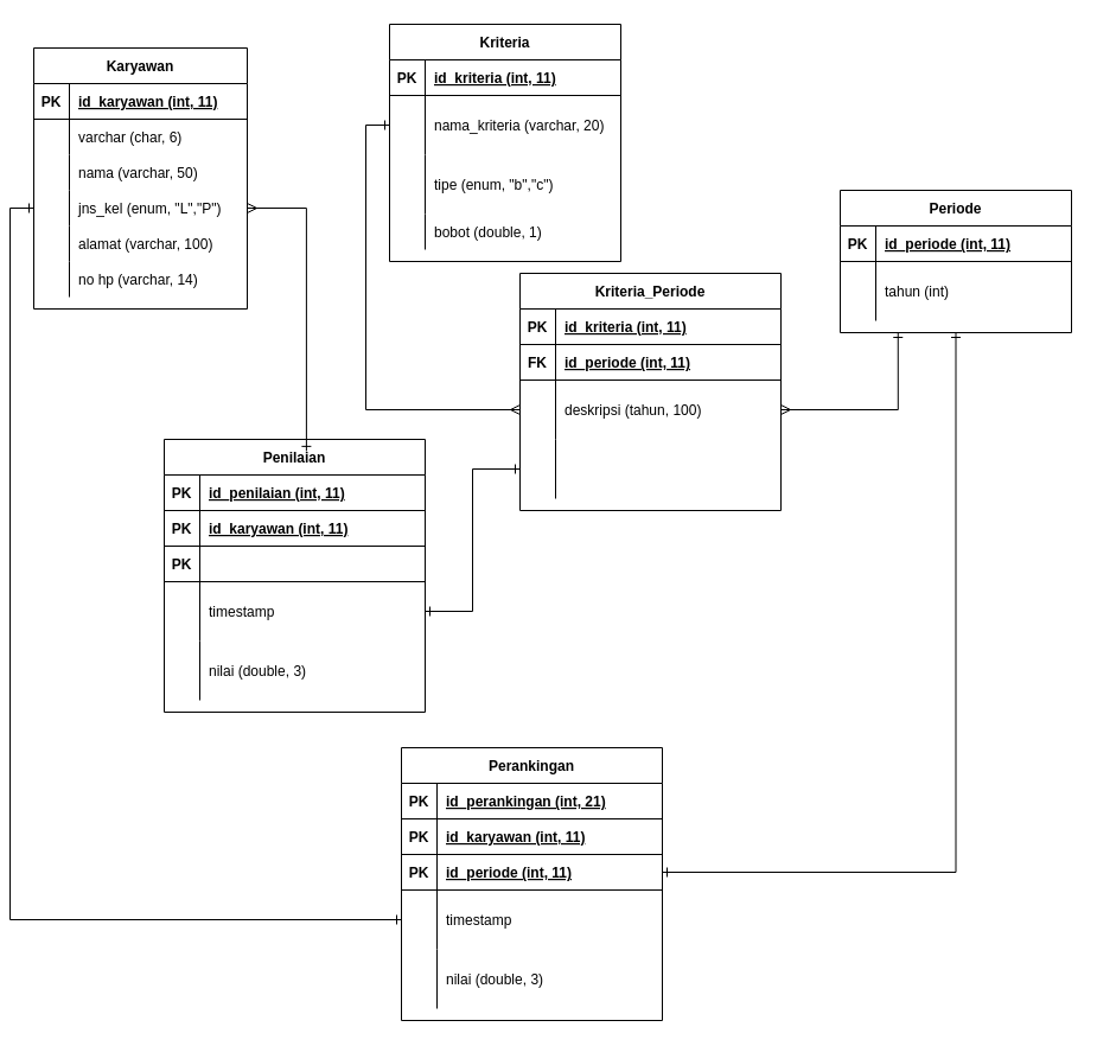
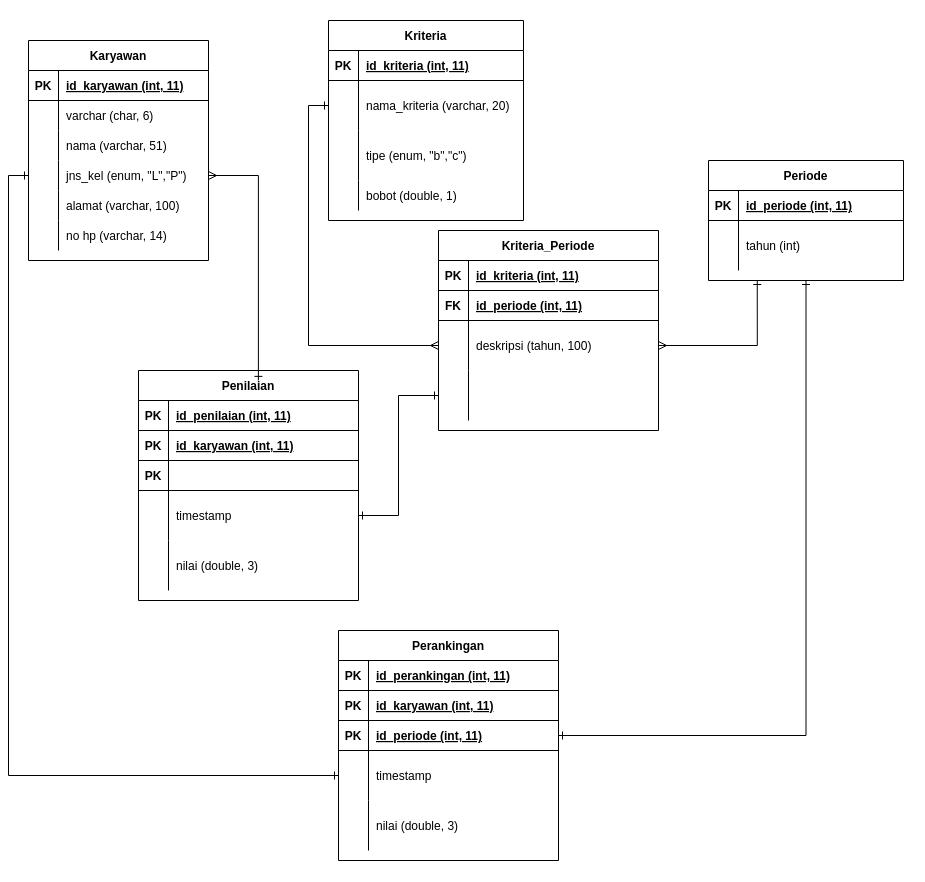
  <mxCell id="0" />
  <mxCell id="1" parent="0" />
  <mxCell id="2" value="Kriteria" style="shape=table;startSize=30;container=1;collapsible=1;childLayout=tableLayout;fixedRows=1;rowLines=0;fontStyle=1;align=center;resizeLast=1;" vertex="1" parent="1"><mxGeometry x="320" y="20" width="195" height="200" as="geometry" /></mxCell>
  <mxCell id="3" value="" style="shape=partialRectangle;collapsible=0;dropTarget=0;pointerEvents=0;fillColor=none;top=0;left=0;bottom=1;right=0;points=[[0,0.5],[1,0.5]];portConstraint=eastwest;" vertex="1" parent="2"><mxGeometry y="30" width="195" height="30" as="geometry" /></mxCell>
  <mxCell id="4" value="PK" style="shape=partialRectangle;connectable=0;fillColor=none;top=0;left=0;bottom=0;right=0;fontStyle=1;overflow=hidden;" vertex="1" parent="3"><mxGeometry width="30" height="30" as="geometry" /></mxCell>
  <mxCell id="5" value="id_kriteria (int, 11)" style="shape=partialRectangle;connectable=0;fillColor=none;top=0;left=0;bottom=0;right=0;align=left;spacingLeft=6;fontStyle=5;overflow=hidden;" vertex="1" parent="3"><mxGeometry x="30" width="165" height="30" as="geometry" /></mxCell>
  <mxCell id="6" value="" style="shape=partialRectangle;collapsible=0;dropTarget=0;pointerEvents=0;fillColor=none;top=0;left=0;bottom=0;right=0;points=[[0,0.5],[1,0.5]];portConstraint=eastwest;" vertex="1" parent="2"><mxGeometry y="60" width="195" height="50" as="geometry" /></mxCell>
  <mxCell id="7" value="" style="shape=partialRectangle;connectable=0;fillColor=none;top=0;left=0;bottom=0;right=0;editable=1;overflow=hidden;" vertex="1" parent="6"><mxGeometry width="30" height="50" as="geometry" /></mxCell>
  <mxCell id="8" value="nama_kriteria (varchar, 20)" style="shape=partialRectangle;connectable=0;fillColor=none;top=0;left=0;bottom=0;right=0;align=left;spacingLeft=6;overflow=hidden;" vertex="1" parent="6"><mxGeometry x="30" width="165" height="50" as="geometry" /></mxCell>
  <mxCell id="9" value="" style="shape=partialRectangle;collapsible=0;dropTarget=0;pointerEvents=0;fillColor=none;top=0;left=0;bottom=0;right=0;points=[[0,0.5],[1,0.5]];portConstraint=eastwest;" vertex="1" parent="2"><mxGeometry y="110" width="195" height="50" as="geometry" /></mxCell>
  <mxCell id="10" value="" style="shape=partialRectangle;connectable=0;fillColor=none;top=0;left=0;bottom=0;right=0;editable=1;overflow=hidden;" vertex="1" parent="9"><mxGeometry width="30" height="50" as="geometry" /></mxCell>
  <mxCell id="11" value="tipe (enum, &quot;b&quot;,&quot;c&quot;)" style="shape=partialRectangle;connectable=0;fillColor=none;top=0;left=0;bottom=0;right=0;align=left;spacingLeft=6;overflow=hidden;" vertex="1" parent="9"><mxGeometry x="30" width="165" height="50" as="geometry" /></mxCell>
  <mxCell id="12" value="" style="shape=partialRectangle;collapsible=0;dropTarget=0;pointerEvents=0;fillColor=none;top=0;left=0;bottom=0;right=0;points=[[0,0.5],[1,0.5]];portConstraint=eastwest;" vertex="1" parent="2"><mxGeometry y="160" width="195" height="30" as="geometry" /></mxCell>
  <mxCell id="13" value="" style="shape=partialRectangle;connectable=0;fillColor=none;top=0;left=0;bottom=0;right=0;editable=1;overflow=hidden;" vertex="1" parent="12"><mxGeometry width="30" height="30" as="geometry" /></mxCell>
  <mxCell id="14" value="bobot (double, 1)" style="shape=partialRectangle;connectable=0;fillColor=none;top=0;left=0;bottom=0;right=0;align=left;spacingLeft=6;overflow=hidden;" vertex="1" parent="12"><mxGeometry x="30" width="165" height="30" as="geometry" /></mxCell>
  <mxCell id="15" value="Karyawan" style="shape=table;startSize=30;container=1;collapsible=1;childLayout=tableLayout;fixedRows=1;rowLines=0;fontStyle=1;align=center;resizeLast=1;" vertex="1" parent="1"><mxGeometry x="20" y="40" width="180" height="220" as="geometry" /></mxCell>
  <mxCell id="16" value="" style="shape=partialRectangle;collapsible=0;dropTarget=0;pointerEvents=0;fillColor=none;top=0;left=0;bottom=1;right=0;points=[[0,0.5],[1,0.5]];portConstraint=eastwest;" vertex="1" parent="15"><mxGeometry y="30" width="180" height="30" as="geometry" /></mxCell>
  <mxCell id="17" value="PK" style="shape=partialRectangle;connectable=0;fillColor=none;top=0;left=0;bottom=0;right=0;fontStyle=1;overflow=hidden;" vertex="1" parent="16"><mxGeometry width="30" height="30" as="geometry" /></mxCell>
  <mxCell id="18" value="id_karyawan (int, 11)" style="shape=partialRectangle;connectable=0;fillColor=none;top=0;left=0;bottom=0;right=0;align=left;spacingLeft=6;fontStyle=5;overflow=hidden;" vertex="1" parent="16"><mxGeometry x="30" width="150" height="30" as="geometry" /></mxCell>
  <mxCell id="19" value="" style="shape=partialRectangle;collapsible=0;dropTarget=0;pointerEvents=0;fillColor=none;top=0;left=0;bottom=0;right=0;points=[[0,0.5],[1,0.5]];portConstraint=eastwest;" vertex="1" parent="15"><mxGeometry y="60" width="180" height="30" as="geometry" /></mxCell>
  <mxCell id="20" value="" style="shape=partialRectangle;connectable=0;fillColor=none;top=0;left=0;bottom=0;right=0;editable=1;overflow=hidden;" vertex="1" parent="19"><mxGeometry width="30" height="30" as="geometry" /></mxCell>
  <mxCell id="21" value="varchar (char, 6)" style="shape=partialRectangle;connectable=0;fillColor=none;top=0;left=0;bottom=0;right=0;align=left;spacingLeft=6;overflow=hidden;" vertex="1" parent="19"><mxGeometry x="30" width="150" height="30" as="geometry" /></mxCell>
  <mxCell id="22" value="" style="shape=partialRectangle;collapsible=0;dropTarget=0;pointerEvents=0;fillColor=none;top=0;left=0;bottom=0;right=0;points=[[0,0.5],[1,0.5]];portConstraint=eastwest;" vertex="1" parent="15"><mxGeometry y="90" width="180" height="30" as="geometry" /></mxCell>
  <mxCell id="23" value="" style="shape=partialRectangle;connectable=0;fillColor=none;top=0;left=0;bottom=0;right=0;editable=1;overflow=hidden;" vertex="1" parent="22"><mxGeometry width="30" height="30" as="geometry" /></mxCell>
- <mxCell id="24" value="nama (varchar, 50)" style="shape=partialRectangle;connectable=0;fillColor=none;top=0;left=0;bottom=0;right=0;align=left;spacingLeft=6;overflow=hidden;" vertex="1" parent="22"><mxGeometry x="30" width="150" height="30" as="geometry" /></mxCell>
+ <mxCell id="24" value="nama (varchar, 51)" style="shape=partialRectangle;connectable=0;fillColor=none;top=0;left=0;bottom=0;right=0;align=left;spacingLeft=6;overflow=hidden;" vertex="1" parent="22"><mxGeometry x="30" width="150" height="30" as="geometry" /></mxCell>
  <mxCell id="25" value="" style="shape=partialRectangle;collapsible=0;dropTarget=0;pointerEvents=0;fillColor=none;top=0;left=0;bottom=0;right=0;points=[[0,0.5],[1,0.5]];portConstraint=eastwest;" vertex="1" parent="15"><mxGeometry y="120" width="180" height="30" as="geometry" /></mxCell>
  <mxCell id="26" value="" style="shape=partialRectangle;connectable=0;fillColor=none;top=0;left=0;bottom=0;right=0;editable=1;overflow=hidden;" vertex="1" parent="25"><mxGeometry width="30" height="30" as="geometry" /></mxCell>
  <mxCell id="27" value="jns_kel (enum, &quot;L&quot;,&quot;P&quot;)" style="shape=partialRectangle;connectable=0;fillColor=none;top=0;left=0;bottom=0;right=0;align=left;spacingLeft=6;overflow=hidden;" vertex="1" parent="25"><mxGeometry x="30" width="150" height="30" as="geometry" /></mxCell>
  <mxCell id="28" value="" style="shape=partialRectangle;collapsible=0;dropTarget=0;pointerEvents=0;fillColor=none;top=0;left=0;bottom=0;right=0;points=[[0,0.5],[1,0.5]];portConstraint=eastwest;" vertex="1" parent="15"><mxGeometry y="150" width="180" height="30" as="geometry" /></mxCell>
  <mxCell id="29" value="" style="shape=partialRectangle;connectable=0;fillColor=none;top=0;left=0;bottom=0;right=0;editable=1;overflow=hidden;" vertex="1" parent="28"><mxGeometry width="30" height="30" as="geometry" /></mxCell>
  <mxCell id="30" value="alamat (varchar, 100)" style="shape=partialRectangle;connectable=0;fillColor=none;top=0;left=0;bottom=0;right=0;align=left;spacingLeft=6;overflow=hidden;" vertex="1" parent="28"><mxGeometry x="30" width="150" height="30" as="geometry" /></mxCell>
  <mxCell id="31" value="" style="shape=partialRectangle;collapsible=0;dropTarget=0;pointerEvents=0;fillColor=none;top=0;left=0;bottom=0;right=0;points=[[0,0.5],[1,0.5]];portConstraint=eastwest;" vertex="1" parent="15"><mxGeometry y="180" width="180" height="30" as="geometry" /></mxCell>
  <mxCell id="32" value="" style="shape=partialRectangle;connectable=0;fillColor=none;top=0;left=0;bottom=0;right=0;editable=1;overflow=hidden;" vertex="1" parent="31"><mxGeometry width="30" height="30" as="geometry" /></mxCell>
  <mxCell id="33" value="no hp (varchar, 14)" style="shape=partialRectangle;connectable=0;fillColor=none;top=0;left=0;bottom=0;right=0;align=left;spacingLeft=6;overflow=hidden;" vertex="1" parent="31"><mxGeometry x="30" width="150" height="30" as="geometry" /></mxCell>
  <mxCell id="34" style="edgeStyle=orthogonalEdgeStyle;rounded=0;orthogonalLoop=1;jettySize=auto;html=1;exitX=0.25;exitY=1;exitDx=0;exitDy=0;entryX=1;entryY=0.5;entryDx=0;entryDy=0;startArrow=ERone;startFill=0;endArrow=ERmany;endFill=0;" edge="1" parent="1" source="36" target="50"><mxGeometry relative="1" as="geometry" /></mxCell>
  <mxCell id="35" style="edgeStyle=orthogonalEdgeStyle;rounded=0;orthogonalLoop=1;jettySize=auto;html=1;exitX=0.5;exitY=1;exitDx=0;exitDy=0;entryX=1;entryY=0.5;entryDx=0;entryDy=0;startArrow=ERone;startFill=0;endArrow=ERone;endFill=0;" edge="1" parent="1" source="36" target="81"><mxGeometry relative="1" as="geometry" /></mxCell>
  <mxCell id="36" value="Periode" style="shape=table;startSize=30;container=1;collapsible=1;childLayout=tableLayout;fixedRows=1;rowLines=0;fontStyle=1;align=center;resizeLast=1;" vertex="1" parent="1"><mxGeometry x="700" y="160" width="195" height="120" as="geometry" /></mxCell>
  <mxCell id="37" value="" style="shape=partialRectangle;collapsible=0;dropTarget=0;pointerEvents=0;fillColor=none;top=0;left=0;bottom=1;right=0;points=[[0,0.5],[1,0.5]];portConstraint=eastwest;" vertex="1" parent="36"><mxGeometry y="30" width="195" height="30" as="geometry" /></mxCell>
  <mxCell id="38" value="PK" style="shape=partialRectangle;connectable=0;fillColor=none;top=0;left=0;bottom=0;right=0;fontStyle=1;overflow=hidden;" vertex="1" parent="37"><mxGeometry width="30" height="30" as="geometry" /></mxCell>
  <mxCell id="39" value="id_periode (int, 11)" style="shape=partialRectangle;connectable=0;fillColor=none;top=0;left=0;bottom=0;right=0;align=left;spacingLeft=6;fontStyle=5;overflow=hidden;" vertex="1" parent="37"><mxGeometry x="30" width="165" height="30" as="geometry" /></mxCell>
  <mxCell id="40" value="" style="shape=partialRectangle;collapsible=0;dropTarget=0;pointerEvents=0;fillColor=none;top=0;left=0;bottom=0;right=0;points=[[0,0.5],[1,0.5]];portConstraint=eastwest;" vertex="1" parent="36"><mxGeometry y="60" width="195" height="50" as="geometry" /></mxCell>
  <mxCell id="41" value="" style="shape=partialRectangle;connectable=0;fillColor=none;top=0;left=0;bottom=0;right=0;editable=1;overflow=hidden;" vertex="1" parent="40"><mxGeometry width="30" height="50" as="geometry" /></mxCell>
  <mxCell id="42" value="tahun (int)" style="shape=partialRectangle;connectable=0;fillColor=none;top=0;left=0;bottom=0;right=0;align=left;spacingLeft=6;overflow=hidden;" vertex="1" parent="40"><mxGeometry x="30" width="165" height="50" as="geometry" /></mxCell>
  <mxCell id="43" value="Kriteria_Periode" style="shape=table;startSize=30;container=1;collapsible=1;childLayout=tableLayout;fixedRows=1;rowLines=0;fontStyle=1;align=center;resizeLast=1;" vertex="1" parent="1"><mxGeometry x="430" y="230" width="220" height="200" as="geometry" /></mxCell>
  <mxCell id="44" value="" style="shape=partialRectangle;collapsible=0;dropTarget=0;pointerEvents=0;fillColor=none;top=0;left=0;bottom=1;right=0;points=[[0,0.5],[1,0.5]];portConstraint=eastwest;" vertex="1" parent="43"><mxGeometry y="30" width="220" height="30" as="geometry" /></mxCell>
  <mxCell id="45" value="PK" style="shape=partialRectangle;connectable=0;fillColor=none;top=0;left=0;bottom=0;right=0;fontStyle=1;overflow=hidden;" vertex="1" parent="44"><mxGeometry width="30" height="30" as="geometry" /></mxCell>
  <mxCell id="46" value="id_kriteria (int, 11)" style="shape=partialRectangle;connectable=0;fillColor=none;top=0;left=0;bottom=0;right=0;align=left;spacingLeft=6;fontStyle=5;overflow=hidden;" vertex="1" parent="44"><mxGeometry x="30" width="190" height="30" as="geometry" /></mxCell>
  <mxCell id="47" value="" style="shape=partialRectangle;collapsible=0;dropTarget=0;pointerEvents=0;fillColor=none;top=0;left=0;bottom=1;right=0;points=[[0,0.5],[1,0.5]];portConstraint=eastwest;" vertex="1" parent="43"><mxGeometry y="60" width="220" height="30" as="geometry" /></mxCell>
  <mxCell id="48" value="FK" style="shape=partialRectangle;connectable=0;fillColor=none;top=0;left=0;bottom=0;right=0;fontStyle=1;overflow=hidden;" vertex="1" parent="47"><mxGeometry width="30" height="30" as="geometry" /></mxCell>
  <mxCell id="49" value="id_periode (int, 11)" style="shape=partialRectangle;connectable=0;fillColor=none;top=0;left=0;bottom=0;right=0;align=left;spacingLeft=6;fontStyle=5;overflow=hidden;" vertex="1" parent="47"><mxGeometry x="30" width="190" height="30" as="geometry" /></mxCell>
  <mxCell id="50" value="" style="shape=partialRectangle;collapsible=0;dropTarget=0;pointerEvents=0;fillColor=none;top=0;left=0;bottom=0;right=0;points=[[0,0.5],[1,0.5]];portConstraint=eastwest;" vertex="1" parent="43"><mxGeometry y="90" width="220" height="50" as="geometry" /></mxCell>
  <mxCell id="51" value="" style="shape=partialRectangle;connectable=0;fillColor=none;top=0;left=0;bottom=0;right=0;editable=1;overflow=hidden;" vertex="1" parent="50"><mxGeometry width="30" height="50" as="geometry" /></mxCell>
  <mxCell id="52" value="deskripsi (tahun, 100)" style="shape=partialRectangle;connectable=0;fillColor=none;top=0;left=0;bottom=0;right=0;align=left;spacingLeft=6;overflow=hidden;" vertex="1" parent="50"><mxGeometry x="30" width="190" height="50" as="geometry" /></mxCell>
  <mxCell id="53" value="" style="shape=partialRectangle;collapsible=0;dropTarget=0;pointerEvents=0;fillColor=none;top=0;left=0;bottom=0;right=0;points=[[0,0.5],[1,0.5]];portConstraint=eastwest;" vertex="1" parent="43"><mxGeometry y="140" width="220" height="50" as="geometry" /></mxCell>
  <mxCell id="54" value="" style="shape=partialRectangle;connectable=0;fillColor=none;top=0;left=0;bottom=0;right=0;editable=1;overflow=hidden;" vertex="1" parent="53"><mxGeometry width="30" height="50" as="geometry" /></mxCell>
  <mxCell id="55" value="" style="shape=partialRectangle;connectable=0;fillColor=none;top=0;left=0;bottom=0;right=0;align=left;spacingLeft=6;overflow=hidden;" vertex="1" parent="53"><mxGeometry x="30" width="190" height="50" as="geometry" /></mxCell>
  <mxCell id="56" style="edgeStyle=orthogonalEdgeStyle;rounded=0;orthogonalLoop=1;jettySize=auto;html=1;exitX=0;exitY=0.5;exitDx=0;exitDy=0;entryX=0;entryY=0.5;entryDx=0;entryDy=0;startArrow=ERone;startFill=0;endArrow=ERmany;endFill=0;" edge="1" parent="1" source="6" target="50"><mxGeometry relative="1" as="geometry" /></mxCell>
  <mxCell id="57" value="Penilaian" style="shape=table;startSize=30;container=1;collapsible=1;childLayout=tableLayout;fixedRows=1;rowLines=0;fontStyle=1;align=center;resizeLast=1;" vertex="1" parent="1"><mxGeometry x="130" y="370" width="220" height="230" as="geometry" /></mxCell>
  <mxCell id="58" value="" style="shape=partialRectangle;collapsible=0;dropTarget=0;pointerEvents=0;fillColor=none;top=0;left=0;bottom=1;right=0;points=[[0,0.5],[1,0.5]];portConstraint=eastwest;" vertex="1" parent="57"><mxGeometry y="30" width="220" height="30" as="geometry" /></mxCell>
  <mxCell id="59" value="PK" style="shape=partialRectangle;connectable=0;fillColor=none;top=0;left=0;bottom=0;right=0;fontStyle=1;overflow=hidden;" vertex="1" parent="58"><mxGeometry width="30" height="30" as="geometry" /></mxCell>
  <mxCell id="60" value="id_penilaian (int, 11)" style="shape=partialRectangle;connectable=0;fillColor=none;top=0;left=0;bottom=0;right=0;align=left;spacingLeft=6;fontStyle=5;overflow=hidden;" vertex="1" parent="58"><mxGeometry x="30" width="190" height="30" as="geometry" /></mxCell>
  <mxCell id="61" value="" style="shape=partialRectangle;collapsible=0;dropTarget=0;pointerEvents=0;fillColor=none;top=0;left=0;bottom=1;right=0;points=[[0,0.5],[1,0.5]];portConstraint=eastwest;" vertex="1" parent="57"><mxGeometry y="60" width="220" height="30" as="geometry" /></mxCell>
  <mxCell id="62" value="PK" style="shape=partialRectangle;connectable=0;fillColor=none;top=0;left=0;bottom=0;right=0;fontStyle=1;overflow=hidden;" vertex="1" parent="61"><mxGeometry width="30" height="30" as="geometry" /></mxCell>
  <mxCell id="63" value="id_karyawan (int, 11)" style="shape=partialRectangle;connectable=0;fillColor=none;top=0;left=0;bottom=0;right=0;align=left;spacingLeft=6;fontStyle=5;overflow=hidden;" vertex="1" parent="61"><mxGeometry x="30" width="190" height="30" as="geometry" /></mxCell>
  <mxCell id="64" value="" style="shape=partialRectangle;collapsible=0;dropTarget=0;pointerEvents=0;fillColor=none;top=0;left=0;bottom=1;right=0;points=[[0,0.5],[1,0.5]];portConstraint=eastwest;" vertex="1" parent="57"><mxGeometry y="90" width="220" height="30" as="geometry" /></mxCell>
  <mxCell id="65" value="PK" style="shape=partialRectangle;connectable=0;fillColor=none;top=0;left=0;bottom=0;right=0;fontStyle=1;overflow=hidden;" vertex="1" parent="64"><mxGeometry width="30" height="30" as="geometry" /></mxCell>
  <mxCell id="66" value="" style="shape=partialRectangle;collapsible=0;dropTarget=0;pointerEvents=0;fillColor=none;top=0;left=0;bottom=0;right=0;points=[[0,0.5],[1,0.5]];portConstraint=eastwest;" vertex="1" parent="57"><mxGeometry y="120" width="220" height="50" as="geometry" /></mxCell>
  <mxCell id="67" value="" style="shape=partialRectangle;connectable=0;fillColor=none;top=0;left=0;bottom=0;right=0;editable=1;overflow=hidden;" vertex="1" parent="66"><mxGeometry width="30" height="50" as="geometry" /></mxCell>
  <mxCell id="68" value="timestamp" style="shape=partialRectangle;connectable=0;fillColor=none;top=0;left=0;bottom=0;right=0;align=left;spacingLeft=6;overflow=hidden;" vertex="1" parent="66"><mxGeometry x="30" width="190" height="50" as="geometry" /></mxCell>
  <mxCell id="69" value="" style="shape=partialRectangle;collapsible=0;dropTarget=0;pointerEvents=0;fillColor=none;top=0;left=0;bottom=0;right=0;points=[[0,0.5],[1,0.5]];portConstraint=eastwest;" vertex="1" parent="57"><mxGeometry y="170" width="220" height="50" as="geometry" /></mxCell>
  <mxCell id="70" value="" style="shape=partialRectangle;connectable=0;fillColor=none;top=0;left=0;bottom=0;right=0;editable=1;overflow=hidden;" vertex="1" parent="69"><mxGeometry width="30" height="50" as="geometry" /></mxCell>
  <mxCell id="71" value="nilai (double, 3)" style="shape=partialRectangle;connectable=0;fillColor=none;top=0;left=0;bottom=0;right=0;align=left;spacingLeft=6;overflow=hidden;" vertex="1" parent="69"><mxGeometry x="30" width="190" height="50" as="geometry" /></mxCell>
  <mxCell id="72" style="edgeStyle=orthogonalEdgeStyle;rounded=0;orthogonalLoop=1;jettySize=auto;html=1;exitX=1;exitY=0.5;exitDx=0;exitDy=0;entryX=0.545;entryY=0.043;entryDx=0;entryDy=0;entryPerimeter=0;startArrow=ERmany;startFill=0;endArrow=ERone;endFill=0;" edge="1" parent="1" source="25" target="57"><mxGeometry relative="1" as="geometry" /></mxCell>
  <mxCell id="73" style="edgeStyle=orthogonalEdgeStyle;rounded=0;orthogonalLoop=1;jettySize=auto;html=1;exitX=1;exitY=0.5;exitDx=0;exitDy=0;entryX=0;entryY=0.5;entryDx=0;entryDy=0;startArrow=ERone;startFill=0;endArrow=ERone;endFill=0;" edge="1" parent="1" source="66" target="53"><mxGeometry relative="1" as="geometry" /></mxCell>
  <mxCell id="74" value="Perankingan" style="shape=table;startSize=30;container=1;collapsible=1;childLayout=tableLayout;fixedRows=1;rowLines=0;fontStyle=1;align=center;resizeLast=1;" vertex="1" parent="1"><mxGeometry x="330" y="630" width="220" height="230" as="geometry" /></mxCell>
  <mxCell id="75" value="" style="shape=partialRectangle;collapsible=0;dropTarget=0;pointerEvents=0;fillColor=none;top=0;left=0;bottom=1;right=0;points=[[0,0.5],[1,0.5]];portConstraint=eastwest;" vertex="1" parent="74"><mxGeometry y="30" width="220" height="30" as="geometry" /></mxCell>
  <mxCell id="76" value="PK" style="shape=partialRectangle;connectable=0;fillColor=none;top=0;left=0;bottom=0;right=0;fontStyle=1;overflow=hidden;" vertex="1" parent="75"><mxGeometry width="30" height="30" as="geometry" /></mxCell>
- <mxCell id="77" value="id_perankingan (int, 21)" style="shape=partialRectangle;connectable=0;fillColor=none;top=0;left=0;bottom=0;right=0;align=left;spacingLeft=6;fontStyle=5;overflow=hidden;" vertex="1" parent="75"><mxGeometry x="30" width="190" height="30" as="geometry" /></mxCell>
+ <mxCell id="77" value="id_perankingan (int, 11)" style="shape=partialRectangle;connectable=0;fillColor=none;top=0;left=0;bottom=0;right=0;align=left;spacingLeft=6;fontStyle=5;overflow=hidden;" vertex="1" parent="75"><mxGeometry x="30" width="190" height="30" as="geometry" /></mxCell>
  <mxCell id="78" value="" style="shape=partialRectangle;collapsible=0;dropTarget=0;pointerEvents=0;fillColor=none;top=0;left=0;bottom=1;right=0;points=[[0,0.5],[1,0.5]];portConstraint=eastwest;" vertex="1" parent="74"><mxGeometry y="60" width="220" height="30" as="geometry" /></mxCell>
  <mxCell id="79" value="PK" style="shape=partialRectangle;connectable=0;fillColor=none;top=0;left=0;bottom=0;right=0;fontStyle=1;overflow=hidden;" vertex="1" parent="78"><mxGeometry width="30" height="30" as="geometry" /></mxCell>
  <mxCell id="80" value="id_karyawan (int, 11)" style="shape=partialRectangle;connectable=0;fillColor=none;top=0;left=0;bottom=0;right=0;align=left;spacingLeft=6;fontStyle=5;overflow=hidden;" vertex="1" parent="78"><mxGeometry x="30" width="190" height="30" as="geometry" /></mxCell>
  <mxCell id="81" value="" style="shape=partialRectangle;collapsible=0;dropTarget=0;pointerEvents=0;fillColor=none;top=0;left=0;bottom=1;right=0;points=[[0,0.5],[1,0.5]];portConstraint=eastwest;" vertex="1" parent="74"><mxGeometry y="90" width="220" height="30" as="geometry" /></mxCell>
  <mxCell id="82" value="PK" style="shape=partialRectangle;connectable=0;fillColor=none;top=0;left=0;bottom=0;right=0;fontStyle=1;overflow=hidden;" vertex="1" parent="81"><mxGeometry width="30" height="30" as="geometry" /></mxCell>
  <mxCell id="83" value="id_periode (int, 11)" style="shape=partialRectangle;connectable=0;fillColor=none;top=0;left=0;bottom=0;right=0;align=left;spacingLeft=6;fontStyle=5;overflow=hidden;" vertex="1" parent="81"><mxGeometry x="30" width="190" height="30" as="geometry" /></mxCell>
  <mxCell id="84" value="" style="shape=partialRectangle;collapsible=0;dropTarget=0;pointerEvents=0;fillColor=none;top=0;left=0;bottom=0;right=0;points=[[0,0.5],[1,0.5]];portConstraint=eastwest;" vertex="1" parent="74"><mxGeometry y="120" width="220" height="50" as="geometry" /></mxCell>
  <mxCell id="85" value="" style="shape=partialRectangle;connectable=0;fillColor=none;top=0;left=0;bottom=0;right=0;editable=1;overflow=hidden;" vertex="1" parent="84"><mxGeometry width="30" height="50" as="geometry" /></mxCell>
  <mxCell id="86" value="timestamp" style="shape=partialRectangle;connectable=0;fillColor=none;top=0;left=0;bottom=0;right=0;align=left;spacingLeft=6;overflow=hidden;" vertex="1" parent="84"><mxGeometry x="30" width="190" height="50" as="geometry" /></mxCell>
  <mxCell id="87" value="" style="shape=partialRectangle;collapsible=0;dropTarget=0;pointerEvents=0;fillColor=none;top=0;left=0;bottom=0;right=0;points=[[0,0.5],[1,0.5]];portConstraint=eastwest;" vertex="1" parent="74"><mxGeometry y="170" width="220" height="50" as="geometry" /></mxCell>
  <mxCell id="88" value="" style="shape=partialRectangle;connectable=0;fillColor=none;top=0;left=0;bottom=0;right=0;editable=1;overflow=hidden;" vertex="1" parent="87"><mxGeometry width="30" height="50" as="geometry" /></mxCell>
  <mxCell id="89" value="nilai (double, 3)" style="shape=partialRectangle;connectable=0;fillColor=none;top=0;left=0;bottom=0;right=0;align=left;spacingLeft=6;overflow=hidden;" vertex="1" parent="87"><mxGeometry x="30" width="190" height="50" as="geometry" /></mxCell>
  <mxCell id="90" style="edgeStyle=orthogonalEdgeStyle;rounded=0;orthogonalLoop=1;jettySize=auto;html=1;exitX=0;exitY=0.5;exitDx=0;exitDy=0;startArrow=ERone;startFill=0;endArrow=ERone;endFill=0;" edge="1" parent="1" source="25" target="84"><mxGeometry relative="1" as="geometry" /></mxCell>
